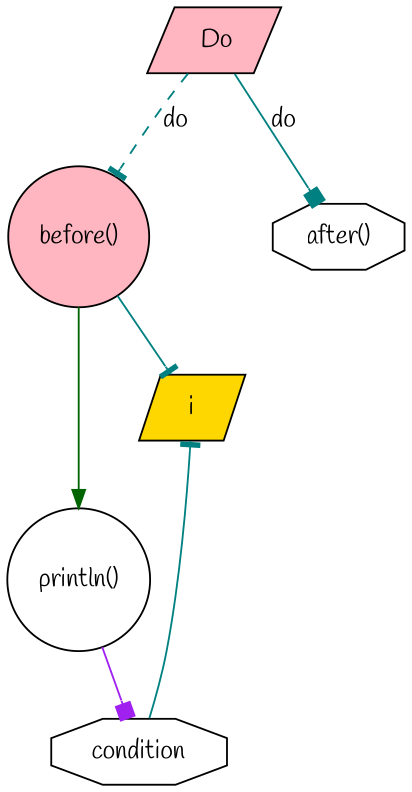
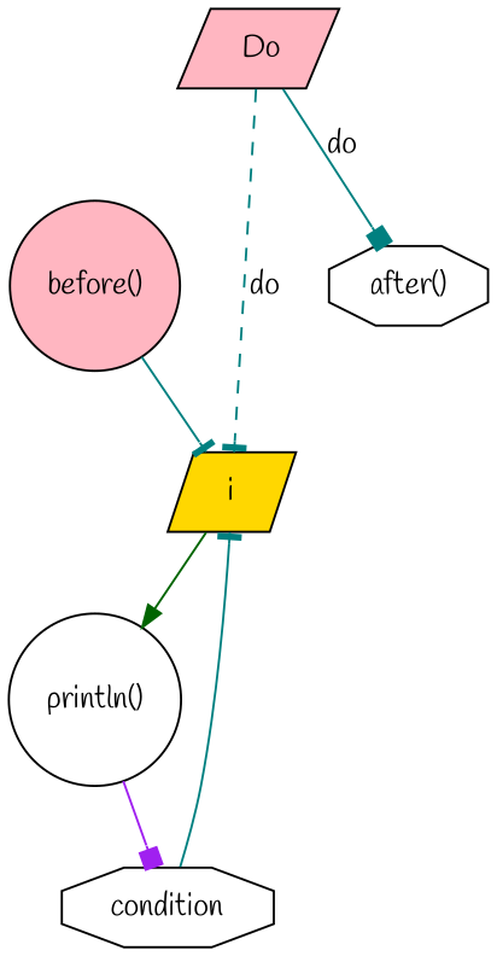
  digraph {
    compound=true
    fontname=Handlee
    node [fillcolor=white fontname=Handlee shape=circle style=filled]
    edge [arrowhead=tee color=teal fontname=Handlee]
    n1 [fillcolor=lightpink label="before()"]
    n2 [fillcolor=gold label=i shape=parallelogram]
    n3 [label="println()"]
    n4 [fillcolor=lightpink label=" Do" shape=parallelogram]
    n5 [label="after()" shape=octagon]
    n6 [label=condition shape=octagon]
    n1 -> n2
-   n1 -> n3 [arrowhead=normal color=darkgreen]
+   n2 -> n3 [arrowhead=normal color=darkgreen]
    n3 -> n6 [arrowhead=box color=purple]
-   n4 -> n1 [label=do style=dashed]
+   n4 -> n2 [label=do style=dashed]
    n4 -> n5 [arrowhead=box label=do]
    n6 -> n2
  }
